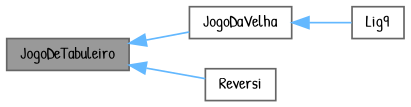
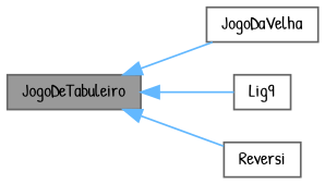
  digraph {
    fontname="Patrick Hand"
    rankdir=LR
    node [color=gray40 fillcolor=white fontname="Patrick Hand" fontsize=10 shape=box style=filled]
    edge [color=steelblue1 dir=back fontname="Patrick Hand" fontsize=10 labelfontname=Helvetica labelfontsize=10 style=solid]
    n1 [fillcolor=grey60 fontcolor=black height=0.2 label=JogoDeTabuleiro width=0.4]
    n2 [height=0.2 label=JogoDaVelha width=0.4]
    n3 [height=0.2 label=Lig9 width=0.4]
    n4 [height=0.2 label=Reversi width=0.4]
    n1 -> n2
-   n2 -> n3
+   n1 -> n3
    n1 -> n4
  }
